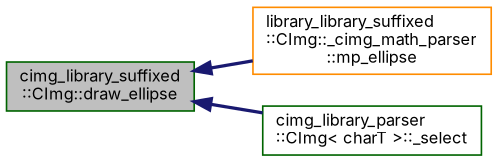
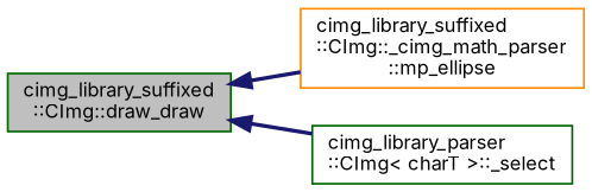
  digraph {
    fontname=Inter
    rankdir=LR
    node [color=darkgreen fillcolor=white fontname=Inter fontsize=10 shape=record style=filled]
    edge [color=midnightblue dir=back fontname=Inter fontsize=10 labelfontname=Helvetica labelfontsize=10 style=bold]
-   n1 [fillcolor=grey75 fontcolor=black height=0.2 label="cimg_library_suffixed\l::CImg::draw_ellipse" width=0.4]
-   n2 [color=darkorange height=0.2 label="library_library_suffixed\l::CImg::_cimg_math_parser\l::mp_ellipse" width=0.4]
+   n1 [fillcolor=grey75 fontcolor=black height=0.2 label="cimg_library_suffixed\l::CImg::draw_draw" width=0.4]
+   n2 [color=darkorange height=0.2 label="cimg_library_suffixed\l::CImg::_cimg_math_parser\l::mp_ellipse" width=0.4]
    n3 [height=0.2 label="cimg_library_parser\l::CImg\< charT \>::_select" width=0.4]
    n1 -> n2
    n1 -> n3
  }
